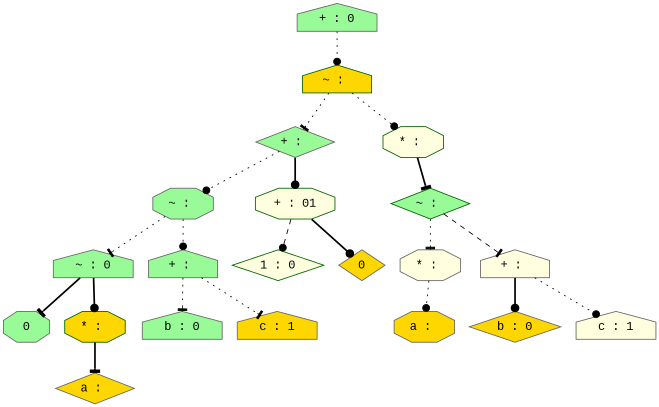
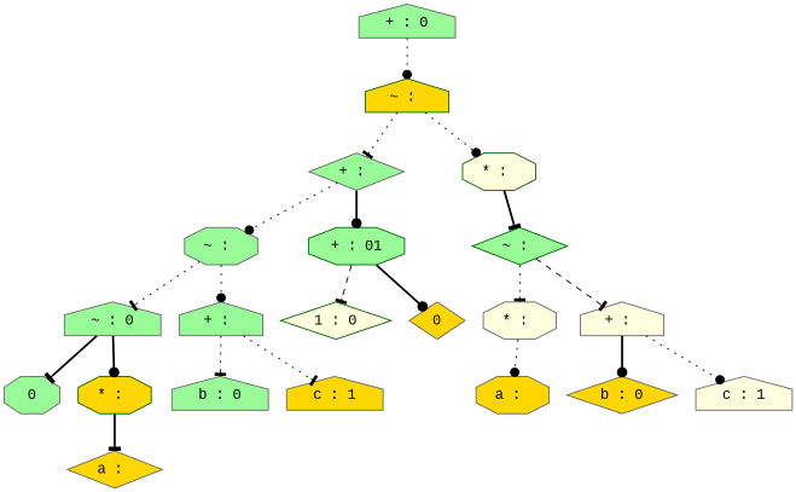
  digraph {
    fontname="Liberation Mono"
    node [color=gray40 fillcolor=palegreen fontname="Liberation Mono" shape=house style=filled]
    edge [arrowhead=dot fontname="Liberation Mono" style=dotted]
    n1 [label="+ : 0"]
    n2 [color=darkgreen fillcolor=gold label="~ : "]
    n3 [label="+ : " shape=diamond]
    n4 [color=darkgreen fillcolor=lightyellow label="* : " shape=octagon]
    n5 [label="~ : " shape=octagon]
-   n6 [color=darkgreen fillcolor=lightyellow label="+ : 01" shape=octagon]
+   n6 [color=darkgreen label="+ : 01" shape=octagon]
    n7 [color=darkgreen label="~ : " shape=diamond]
    n8 [label="~ : 0"]
    n9 [label="+ : "]
    n10 [color=darkgreen fillcolor=lightyellow label="1 : 0" shape=diamond]
    n11 [fillcolor=gold label=0 shape=diamond]
    n12 [label=0 shape=octagon]
    n13 [color=darkgreen fillcolor=gold label="* : " shape=octagon]
    n14 [label="b : 0"]
    n15 [fillcolor=gold label="c : 1"]
    n16 [fillcolor=gold label="a : " shape=diamond]
    n17 [fillcolor=lightyellow label="* : " shape=octagon]
    n18 [fillcolor=lightyellow label="+ : "]
    n19 [fillcolor=gold label="a : " shape=octagon]
    n20 [fillcolor=gold label="b : 0" shape=diamond]
    n21 [fillcolor=lightyellow label="c : 1"]
    n1 -> n2
    n2 -> n3 [arrowhead=tee]
    n2 -> n4
    n3 -> n5
    n3 -> n6 [style=bold]
    n4 -> n7 [arrowhead=tee style=bold]
    n5 -> n8 [arrowhead=tee]
    n5 -> n9
-   n6 -> n10 [style=dashed]
+   n6 -> n10 [arrowhead=tee style=dashed]
    n6 -> n11 [style=bold]
    n7 -> n17 [arrowhead=tee]
    n7 -> n18 [arrowhead=tee style=dashed]
    n8 -> n12 [arrowhead=tee style=bold]
    n8 -> n13 [style=bold]
    n9 -> n14 [arrowhead=tee]
    n9 -> n15 [arrowhead=tee]
    n13 -> n16 [arrowhead=tee style=bold]
    n17 -> n19
    n18 -> n20 [style=bold]
    n18 -> n21
  }
